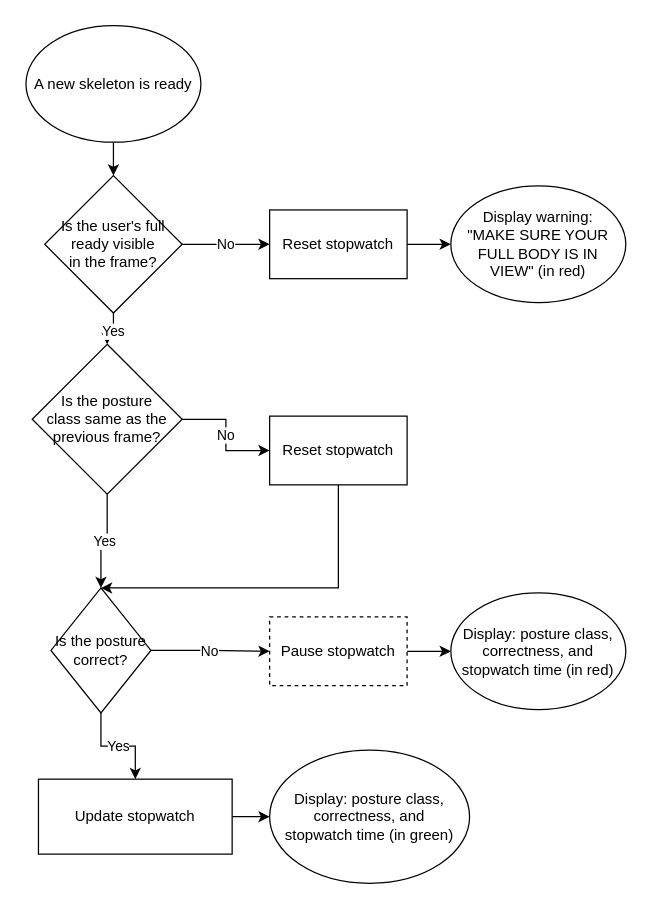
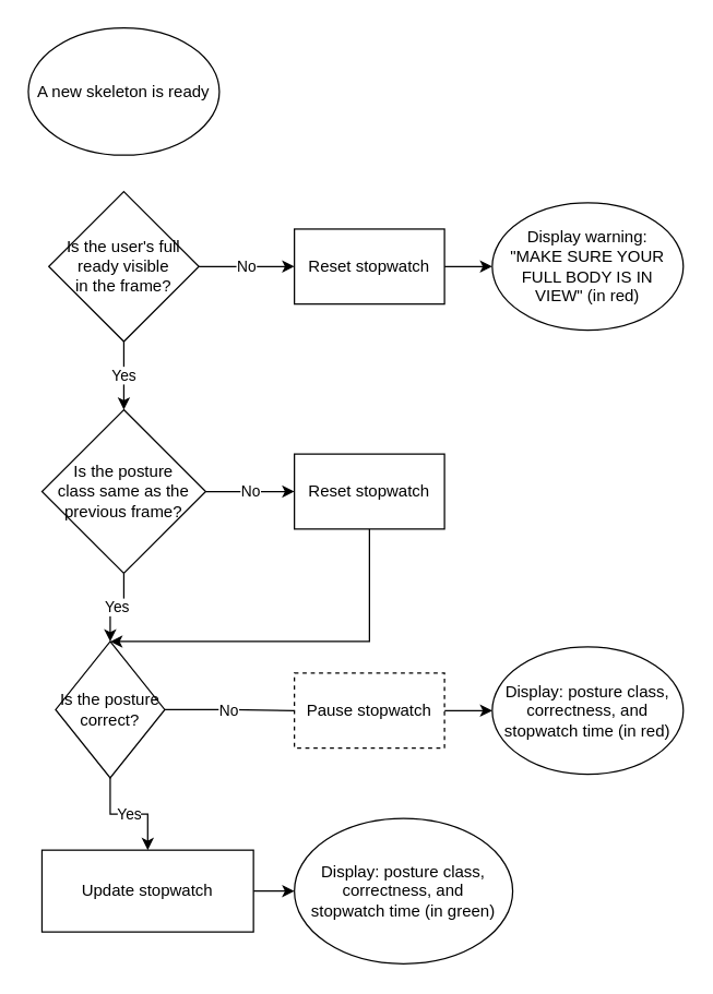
  <mxCell id="0" />
  <mxCell id="1" parent="0" />
- <mxCell id="2" value="" style="edgeStyle=orthogonalEdgeStyle;rounded=0;orthogonalLoop=1;jettySize=auto;html=1;" edge="1" parent="1" source="3" target="6"><mxGeometry relative="1" as="geometry" /></mxCell>
  <mxCell id="3" value="A new skeleton is ready" style="ellipse;whiteSpace=wrap;html=1;aspect=fixed;" vertex="1" parent="1"><mxGeometry x="20" y="20" width="140" height="93.33" as="geometry" /></mxCell>
  <mxCell id="4" value="No" style="edgeStyle=orthogonalEdgeStyle;rounded=0;orthogonalLoop=1;jettySize=auto;html=1;" edge="1" parent="1" source="6" target="8"><mxGeometry relative="1" as="geometry" /></mxCell>
  <mxCell id="5" value="Yes" style="edgeStyle=orthogonalEdgeStyle;rounded=0;orthogonalLoop=1;jettySize=auto;html=1;" edge="1" parent="1" source="6" target="12"><mxGeometry relative="1" as="geometry" /></mxCell>
  <mxCell id="6" value="Is the user's full&lt;div&gt;ready&amp;nbsp;&lt;span style=&quot;background-color: transparent; color: light-dark(rgb(0, 0, 0), rgb(255, 255, 255));&quot;&gt;visible&lt;/span&gt;&lt;div&gt;in the frame?&lt;/div&gt;&lt;/div&gt;" style="rhombus;whiteSpace=wrap;html=1;aspect=fixed;" vertex="1" parent="1"><mxGeometry x="35" y="140" width="110" height="110" as="geometry" /></mxCell>
  <mxCell id="7" value="" style="edgeStyle=orthogonalEdgeStyle;rounded=0;orthogonalLoop=1;jettySize=auto;html=1;" edge="1" parent="1" source="8" target="9"><mxGeometry relative="1" as="geometry" /></mxCell>
  <mxCell id="8" value="Reset stopwatch" style="whiteSpace=wrap;html=1;aspect=fixed;" vertex="1" parent="1"><mxGeometry x="215" y="167.5" width="110" height="55" as="geometry" /></mxCell>
  <mxCell id="9" value="Display warning:&lt;div&gt;&quot;MAKE SURE YOUR&lt;/div&gt;&lt;div&gt;FULL BODY IS IN&lt;/div&gt;&lt;div&gt;VIEW&quot;&amp;nbsp;(in red)&lt;/div&gt;" style="ellipse;whiteSpace=wrap;html=1;aspect=fixed;" vertex="1" parent="1"><mxGeometry x="360" y="148.34" width="140" height="93.33" as="geometry" /></mxCell>
  <mxCell id="10" value="No" style="edgeStyle=orthogonalEdgeStyle;rounded=0;orthogonalLoop=1;jettySize=auto;html=1;" edge="1" parent="1" source="12" target="14"><mxGeometry relative="1" as="geometry" /></mxCell>
  <mxCell id="11" value="Yes" style="edgeStyle=orthogonalEdgeStyle;rounded=0;orthogonalLoop=1;jettySize=auto;html=1;" edge="1" parent="1" source="12" target="17"><mxGeometry relative="1" as="geometry" /></mxCell>
- <mxCell id="12" value="Is the posture&lt;div&gt;class same as&amp;nbsp;&lt;span style=&quot;background-color: transparent; color: light-dark(rgb(0, 0, 0), rgb(255, 255, 255));&quot;&gt;the&lt;/span&gt;&lt;/div&gt;&lt;div&gt;&lt;span style=&quot;background-color: transparent; color: light-dark(rgb(0, 0, 0), rgb(255, 255, 255));&quot;&gt;previous frame?&lt;/span&gt;&lt;/div&gt;" style="rhombus;whiteSpace=wrap;html=1;aspect=fixed;" vertex="1" parent="1"><mxGeometry x="25" y="275" width="120" height="120" as="geometry" /></mxCell>
+ <mxCell id="12" value="Is the posture&lt;div&gt;class same as&amp;nbsp;&lt;span style=&quot;background-color: transparent; color: light-dark(rgb(0, 0, 0), rgb(255, 255, 255));&quot;&gt;the&lt;/span&gt;&lt;/div&gt;&lt;div&gt;&lt;span style=&quot;background-color: transparent; color: light-dark(rgb(0, 0, 0), rgb(255, 255, 255));&quot;&gt;previous frame?&lt;/span&gt;&lt;/div&gt;" style="rhombus;whiteSpace=wrap;html=1;aspect=fixed;" vertex="1" parent="1"><mxGeometry x="30" y="300" width="120" height="120" as="geometry" /></mxCell>
  <mxCell id="13" style="edgeStyle=orthogonalEdgeStyle;rounded=0;orthogonalLoop=1;jettySize=auto;html=1;entryX=0.5;entryY=0;entryDx=0;entryDy=0;" edge="1" parent="1" source="14" target="17"><mxGeometry relative="1" as="geometry"><mxPoint x="140" y="490" as="targetPoint" /><Array as="points"><mxPoint x="270" y="470" /></Array></mxGeometry></mxCell>
  <mxCell id="14" value="Reset stopwatch" style="whiteSpace=wrap;html=1;aspect=fixed;" vertex="1" parent="1"><mxGeometry x="215" y="332.5" width="110" height="55" as="geometry" /></mxCell>
- <mxCell id="15" value="No" style="edgeStyle=orthogonalEdgeStyle;rounded=0;orthogonalLoop=1;jettySize=auto;html=1;" edge="1" parent="1" source="17" target="19"><mxGeometry relative="1" as="geometry" /></mxCell>
+ <mxCell id="15" value="No" style="edgeStyle=orthogonalEdgeStyle;rounded=0;orthogonalLoop=1;jettySize=auto;html=1;endArrow=none;" edge="1" parent="1" source="17" target="19"><mxGeometry relative="1" as="geometry" /></mxCell>
  <mxCell id="16" value="Yes" style="edgeStyle=orthogonalEdgeStyle;rounded=0;orthogonalLoop=1;jettySize=auto;html=1;" edge="1" parent="1" source="17" target="22"><mxGeometry relative="1" as="geometry" /></mxCell>
  <mxCell id="17" value="Is the posture&lt;div&gt;correct?&lt;/div&gt;" style="rhombus;whiteSpace=wrap;html=1;aspect=fixed;" vertex="1" parent="1"><mxGeometry x="40" y="470" width="80" height="100" as="geometry" /></mxCell>
  <mxCell id="18" value="" style="edgeStyle=orthogonalEdgeStyle;rounded=0;orthogonalLoop=1;jettySize=auto;html=1;" edge="1" parent="1" source="19" target="20"><mxGeometry relative="1" as="geometry" /></mxCell>
  <mxCell id="19" value="Pause stopwatch" style="whiteSpace=wrap;html=1;aspect=fixed;dashed=1;" vertex="1" parent="1"><mxGeometry x="215" y="493.17" width="110" height="55" as="geometry" /></mxCell>
  <mxCell id="20" value="Display: posture class,&lt;div&gt;correctness, and&lt;/div&gt;&lt;div&gt;stopwatch time&amp;nbsp;&lt;span style=&quot;background-color: transparent; color: light-dark(rgb(0, 0, 0), rgb(255, 255, 255));&quot;&gt;(in red)&lt;/span&gt;&lt;/div&gt;" style="ellipse;whiteSpace=wrap;html=1;aspect=fixed;" vertex="1" parent="1"><mxGeometry x="360" y="474" width="140" height="93.34" as="geometry" /></mxCell>
  <mxCell id="21" value="" style="edgeStyle=orthogonalEdgeStyle;rounded=0;orthogonalLoop=1;jettySize=auto;html=1;" edge="1" parent="1" source="22" target="23"><mxGeometry relative="1" as="geometry" /></mxCell>
  <mxCell id="22" value="Update stopwatch" style="whiteSpace=wrap;html=1;aspect=fixed;" vertex="1" parent="1"><mxGeometry x="30" y="623" width="155" height="60" as="geometry" /></mxCell>
  <mxCell id="23" value="Display: posture class,&lt;div&gt;correctness, and&lt;/div&gt;&lt;div&gt;stopwatch time (in green)&lt;/div&gt;" style="ellipse;whiteSpace=wrap;html=1;aspect=fixed;" vertex="1" parent="1"><mxGeometry x="215" y="599.66" width="160" height="106.67" as="geometry" /></mxCell>
